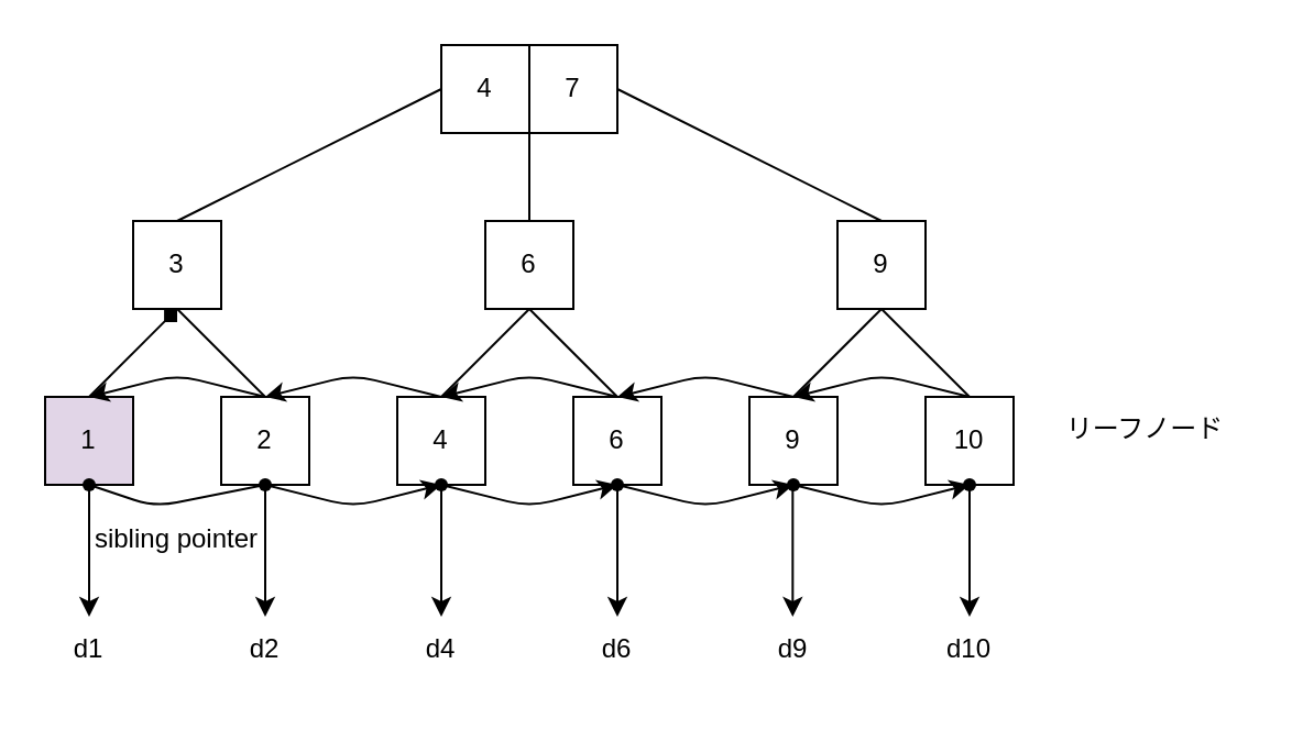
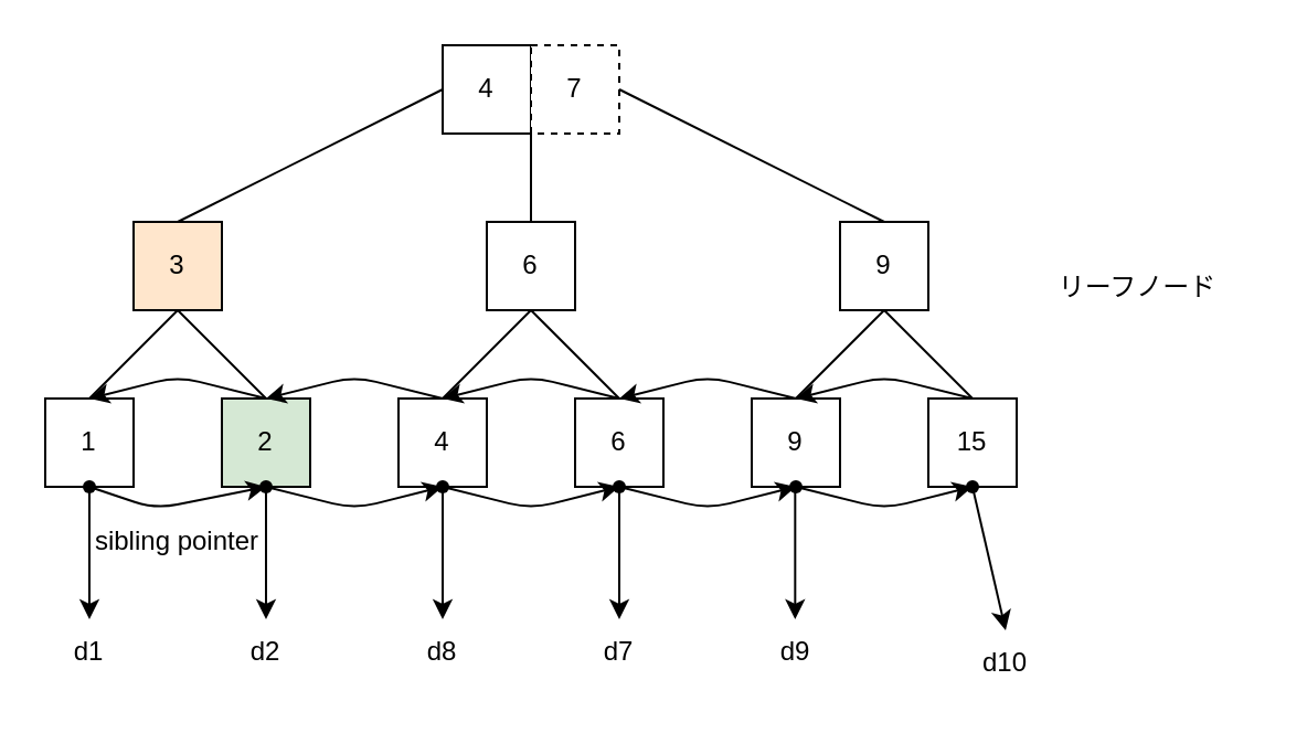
  <mxCell id="0" />
  <mxCell id="1" parent="0" />
  <mxCell id="2" value="4" style="whiteSpace=wrap;html=1;aspect=fixed;" vertex="1" parent="1"><mxGeometry x="200" y="20" width="40" height="40" as="geometry" /></mxCell>
- <mxCell id="3" value="7" style="whiteSpace=wrap;html=1;aspect=fixed;" vertex="1" parent="1"><mxGeometry x="240" y="20" width="40" height="40" as="geometry" /></mxCell>
- <mxCell id="4" value="3" style="whiteSpace=wrap;html=1;aspect=fixed;" vertex="1" parent="1"><mxGeometry x="60" y="100" width="40" height="40" as="geometry" /></mxCell>
+ <mxCell id="3" value="7" style="whiteSpace=wrap;html=1;aspect=fixed;dashed=1;" vertex="1" parent="1"><mxGeometry x="240" y="20" width="40" height="40" as="geometry" /></mxCell>
+ <mxCell id="4" value="3" style="whiteSpace=wrap;html=1;aspect=fixed;fillColor=#ffe6cc;" vertex="1" parent="1"><mxGeometry x="60" y="100" width="40" height="40" as="geometry" /></mxCell>
  <mxCell id="5" value="6" style="whiteSpace=wrap;html=1;aspect=fixed;" vertex="1" parent="1"><mxGeometry x="220" y="100" width="40" height="40" as="geometry" /></mxCell>
  <mxCell id="6" value="9" style="whiteSpace=wrap;html=1;aspect=fixed;" vertex="1" parent="1"><mxGeometry x="380" y="100" width="40" height="40" as="geometry" /></mxCell>
- <mxCell id="7" value="1" style="whiteSpace=wrap;html=1;aspect=fixed;fillColor=#e1d5e7;" vertex="1" parent="1"><mxGeometry x="20" y="180" width="40" height="40" as="geometry" /></mxCell>
- <mxCell id="8" value="2" style="whiteSpace=wrap;html=1;aspect=fixed;" vertex="1" parent="1"><mxGeometry x="100" y="180" width="40" height="40" as="geometry" /></mxCell>
+ <mxCell id="7" value="1" style="whiteSpace=wrap;html=1;aspect=fixed;" vertex="1" parent="1"><mxGeometry x="20" y="180" width="40" height="40" as="geometry" /></mxCell>
+ <mxCell id="8" value="2" style="whiteSpace=wrap;html=1;aspect=fixed;fillColor=#d5e8d4;" vertex="1" parent="1"><mxGeometry x="100" y="180" width="40" height="40" as="geometry" /></mxCell>
  <mxCell id="9" value="4" style="whiteSpace=wrap;html=1;aspect=fixed;" vertex="1" parent="1"><mxGeometry x="180" y="180" width="40" height="40" as="geometry" /></mxCell>
  <mxCell id="10" value="6" style="whiteSpace=wrap;html=1;aspect=fixed;" vertex="1" parent="1"><mxGeometry x="260" y="180" width="40" height="40" as="geometry" /></mxCell>
  <mxCell id="11" value="9" style="whiteSpace=wrap;html=1;aspect=fixed;" vertex="1" parent="1"><mxGeometry x="340" y="180" width="40" height="40" as="geometry" /></mxCell>
- <mxCell id="12" value="10" style="whiteSpace=wrap;html=1;aspect=fixed;" vertex="1" parent="1"><mxGeometry x="420" y="180" width="40" height="40" as="geometry" /></mxCell>
+ <mxCell id="12" value="15" style="whiteSpace=wrap;html=1;aspect=fixed;" vertex="1" parent="1"><mxGeometry x="420" y="180" width="40" height="40" as="geometry" /></mxCell>
  <mxCell id="13" value="" style="endArrow=none;html=1;exitX=0.5;exitY=0;exitDx=0;exitDy=0;" edge="1" parent="1" source="4"><mxGeometry width="50" height="50" relative="1" as="geometry"><mxPoint x="150" y="90" as="sourcePoint" /><mxPoint x="200" y="40" as="targetPoint" /></mxGeometry></mxCell>
  <mxCell id="14" value="" style="endArrow=none;html=1;exitX=0.5;exitY=0;exitDx=0;exitDy=0;entryX=1;entryY=0.5;entryDx=0;entryDy=0;" edge="1" parent="1" source="6" target="3"><mxGeometry width="50" height="50" relative="1" as="geometry"><mxPoint x="90" y="110" as="sourcePoint" /><mxPoint x="210" y="50" as="targetPoint" /></mxGeometry></mxCell>
  <mxCell id="15" value="" style="endArrow=none;html=1;exitX=0.5;exitY=0;exitDx=0;exitDy=0;entryX=1;entryY=1;entryDx=0;entryDy=0;" edge="1" parent="1" source="5" target="2"><mxGeometry width="50" height="50" relative="1" as="geometry"><mxPoint x="100" y="120" as="sourcePoint" /><mxPoint x="220" y="60" as="targetPoint" /></mxGeometry></mxCell>
- <mxCell id="16" value="" style="endArrow=diamond;html=1;exitX=0.5;exitY=0;exitDx=0;exitDy=0;entryX=0.5;entryY=1;entryDx=0;entryDy=0;" edge="1" parent="1" source="7" target="4"><mxGeometry width="50" height="50" relative="1" as="geometry"><mxPoint x="250" y="110" as="sourcePoint" /><mxPoint x="250" y="70" as="targetPoint" /></mxGeometry></mxCell>
+ <mxCell id="16" value="" style="endArrow=none;html=1;exitX=0.5;exitY=0;exitDx=0;exitDy=0;entryX=0.5;entryY=1;entryDx=0;entryDy=0;" edge="1" parent="1" source="7" target="4"><mxGeometry width="50" height="50" relative="1" as="geometry"><mxPoint x="250" y="110" as="sourcePoint" /><mxPoint x="250" y="70" as="targetPoint" /></mxGeometry></mxCell>
  <mxCell id="17" value="" style="endArrow=none;html=1;exitX=0.5;exitY=0;exitDx=0;exitDy=0;" edge="1" parent="1" source="8"><mxGeometry width="50" height="50" relative="1" as="geometry"><mxPoint x="50" y="190" as="sourcePoint" /><mxPoint x="80" y="140" as="targetPoint" /></mxGeometry></mxCell>
  <mxCell id="18" value="" style="endArrow=none;html=1;exitX=0.5;exitY=0;exitDx=0;exitDy=0;entryX=0.5;entryY=1;entryDx=0;entryDy=0;" edge="1" parent="1" source="12" target="6"><mxGeometry width="50" height="50" relative="1" as="geometry"><mxPoint x="550" y="170" as="sourcePoint" /><mxPoint x="510" y="130" as="targetPoint" /></mxGeometry></mxCell>
  <mxCell id="19" value="" style="endArrow=none;html=1;exitX=0.5;exitY=0;exitDx=0;exitDy=0;entryX=0.5;entryY=1;entryDx=0;entryDy=0;" edge="1" parent="1" source="11" target="6"><mxGeometry width="50" height="50" relative="1" as="geometry"><mxPoint x="410" y="200" as="sourcePoint" /><mxPoint x="370" y="160" as="targetPoint" /></mxGeometry></mxCell>
  <mxCell id="20" value="" style="endArrow=none;html=1;exitX=0.5;exitY=0;exitDx=0;exitDy=0;entryX=0.5;entryY=1;entryDx=0;entryDy=0;" edge="1" parent="1" target="5"><mxGeometry width="50" height="50" relative="1" as="geometry"><mxPoint x="200" y="180" as="sourcePoint" /><mxPoint x="160" y="140" as="targetPoint" /></mxGeometry></mxCell>
  <mxCell id="21" value="" style="endArrow=none;html=1;exitX=0.5;exitY=0;exitDx=0;exitDy=0;" edge="1" parent="1"><mxGeometry width="50" height="50" relative="1" as="geometry"><mxPoint x="280" y="180" as="sourcePoint" /><mxPoint x="240" y="140" as="targetPoint" /></mxGeometry></mxCell>
- <mxCell id="22" value="リーフノード" style="text;html=1;strokeColor=none;fillColor=none;align=center;verticalAlign=middle;whiteSpace=wrap;rounded=0;" vertex="1" parent="1"><mxGeometry x="470" y="180" width="100" height="30" as="geometry" /></mxCell>
- <mxCell id="23" value="" style="endArrow=none;html=1;exitX=0.5;exitY=1;exitDx=0;exitDy=0;entryX=0.5;entryY=1;entryDx=0;entryDy=0;" edge="1" parent="1" source="7" target="8"><mxGeometry width="50" height="50" relative="1" as="geometry"><mxPoint x="55" y="280" as="sourcePoint" /><mxPoint x="105" y="230" as="targetPoint" /><Array as="points"><mxPoint x="70" y="230" /></Array></mxGeometry></mxCell>
+ <mxCell id="22" value="リーフノード" style="text;html=1;strokeColor=none;fillColor=none;align=center;verticalAlign=middle;whiteSpace=wrap;rounded=0;" vertex="1" parent="1"><mxGeometry x="465" y="115" width="100" height="30" as="geometry" /></mxCell>
+ <mxCell id="23" value="" style="endArrow=classic;html=1;exitX=0.5;exitY=1;exitDx=0;exitDy=0;entryX=0.5;entryY=1;entryDx=0;entryDy=0;" edge="1" parent="1" source="7" target="8"><mxGeometry width="50" height="50" relative="1" as="geometry"><mxPoint x="55" y="280" as="sourcePoint" /><mxPoint x="105" y="230" as="targetPoint" /><Array as="points"><mxPoint x="70" y="230" /></Array></mxGeometry></mxCell>
  <mxCell id="24" value="" style="endArrow=classic;html=1;exitDx=0;exitDy=0;entryX=0.5;entryY=1;entryDx=0;entryDy=0;startArrow=none;" edge="1" parent="1" source="39"><mxGeometry width="50" height="50" relative="1" as="geometry"><mxPoint x="200" y="220" as="sourcePoint" /><mxPoint x="280" y="220" as="targetPoint" /><Array as="points"><mxPoint x="240" y="230" /></Array></mxGeometry></mxCell>
  <mxCell id="25" value="" style="endArrow=classic;html=1;exitX=0.5;exitY=1;exitDx=0;exitDy=0;entryX=0.5;entryY=1;entryDx=0;entryDy=0;" edge="1" parent="1"><mxGeometry width="50" height="50" relative="1" as="geometry"><mxPoint x="360" y="220" as="sourcePoint" /><mxPoint x="440" y="220" as="targetPoint" /><Array as="points"><mxPoint x="400" y="230" /></Array></mxGeometry></mxCell>
  <mxCell id="26" value="" style="endArrow=classic;html=1;exitX=0.5;exitY=1;exitDx=0;exitDy=0;entryX=0.5;entryY=1;entryDx=0;entryDy=0;" edge="1" parent="1"><mxGeometry width="50" height="50" relative="1" as="geometry"><mxPoint x="280" y="220" as="sourcePoint" /><mxPoint x="360" y="220" as="targetPoint" /><Array as="points"><mxPoint x="320" y="230" /></Array></mxGeometry></mxCell>
  <mxCell id="27" value="" style="endArrow=classic;html=1;exitDx=0;exitDy=0;entryX=0.5;entryY=1;entryDx=0;entryDy=0;startArrow=none;" edge="1" parent="1" source="37"><mxGeometry width="50" height="50" relative="1" as="geometry"><mxPoint x="120" y="220" as="sourcePoint" /><mxPoint x="200" y="220" as="targetPoint" /><Array as="points"><mxPoint x="160" y="230" /></Array></mxGeometry></mxCell>
  <mxCell id="28" value="" style="endArrow=classic;html=1;" edge="1" parent="1"><mxGeometry width="50" height="50" relative="1" as="geometry"><mxPoint x="120" y="180" as="sourcePoint" /><mxPoint x="40" y="180" as="targetPoint" /><Array as="points"><mxPoint x="80" y="170" /></Array></mxGeometry></mxCell>
  <mxCell id="29" value="" style="endArrow=classic;html=1;" edge="1" parent="1"><mxGeometry width="50" height="50" relative="1" as="geometry"><mxPoint x="200" y="180" as="sourcePoint" /><mxPoint x="120" y="180" as="targetPoint" /><Array as="points"><mxPoint x="160" y="170" /></Array></mxGeometry></mxCell>
  <mxCell id="30" value="" style="endArrow=classic;html=1;" edge="1" parent="1"><mxGeometry width="50" height="50" relative="1" as="geometry"><mxPoint x="280" y="180" as="sourcePoint" /><mxPoint x="200" y="180" as="targetPoint" /><Array as="points"><mxPoint x="240" y="170" /></Array></mxGeometry></mxCell>
  <mxCell id="31" value="" style="endArrow=classic;html=1;" edge="1" parent="1"><mxGeometry width="50" height="50" relative="1" as="geometry"><mxPoint x="360" y="180" as="sourcePoint" /><mxPoint x="280" y="180" as="targetPoint" /><Array as="points"><mxPoint x="320" y="170" /></Array></mxGeometry></mxCell>
  <mxCell id="32" value="" style="endArrow=classic;html=1;" edge="1" parent="1"><mxGeometry width="50" height="50" relative="1" as="geometry"><mxPoint x="440" y="180" as="sourcePoint" /><mxPoint x="360" y="180" as="targetPoint" /><Array as="points"><mxPoint x="400" y="170" /></Array></mxGeometry></mxCell>
  <mxCell id="33" value="" style="shape=waypoint;sketch=0;fillStyle=solid;size=6;pointerEvents=1;points=[];fillColor=none;resizable=0;rotatable=0;perimeter=centerPerimeter;snapToPoint=1;" vertex="1" parent="1"><mxGeometry x="30" y="210" width="20" height="20" as="geometry" /></mxCell>
  <mxCell id="34" value="" style="endArrow=classic;html=1;" edge="1" parent="1" source="33"><mxGeometry width="50" height="50" relative="1" as="geometry"><mxPoint x="60" y="310" as="sourcePoint" /><mxPoint x="40" y="280" as="targetPoint" /></mxGeometry></mxCell>
  <mxCell id="35" value="sibling pointer" style="text;html=1;strokeColor=none;fillColor=none;align=center;verticalAlign=middle;whiteSpace=wrap;rounded=0;" vertex="1" parent="1"><mxGeometry x="40" y="230" width="80" height="30" as="geometry" /></mxCell>
  <mxCell id="36" value="" style="endArrow=none;html=1;exitX=0.5;exitY=1;exitDx=0;exitDy=0;entryDx=0;entryDy=0;" edge="1" parent="1" target="37"><mxGeometry width="50" height="50" relative="1" as="geometry"><mxPoint x="120" y="220" as="sourcePoint" /><mxPoint x="200" y="220" as="targetPoint" /><Array as="points" /></mxGeometry></mxCell>
  <mxCell id="37" value="" style="shape=waypoint;sketch=0;fillStyle=solid;size=6;pointerEvents=1;points=[];fillColor=none;resizable=0;rotatable=0;perimeter=centerPerimeter;snapToPoint=1;" vertex="1" parent="1"><mxGeometry x="110" y="210" width="20" height="20" as="geometry" /></mxCell>
  <mxCell id="38" value="" style="endArrow=none;html=1;exitX=0.5;exitY=1;exitDx=0;exitDy=0;entryDx=0;entryDy=0;" edge="1" parent="1" target="39"><mxGeometry width="50" height="50" relative="1" as="geometry"><mxPoint x="200" y="220" as="sourcePoint" /><mxPoint x="280" y="220" as="targetPoint" /><Array as="points" /></mxGeometry></mxCell>
  <mxCell id="39" value="" style="shape=waypoint;sketch=0;fillStyle=solid;size=6;pointerEvents=1;points=[];fillColor=none;resizable=0;rotatable=0;perimeter=centerPerimeter;snapToPoint=1;" vertex="1" parent="1"><mxGeometry x="190" y="210" width="20" height="20" as="geometry" /></mxCell>
  <mxCell id="40" value="" style="shape=waypoint;sketch=0;fillStyle=solid;size=6;pointerEvents=1;points=[];fillColor=none;resizable=0;rotatable=0;perimeter=centerPerimeter;snapToPoint=1;" vertex="1" parent="1"><mxGeometry x="350" y="210" width="20" height="20" as="geometry" /></mxCell>
  <mxCell id="41" value="" style="shape=waypoint;sketch=0;fillStyle=solid;size=6;pointerEvents=1;points=[];fillColor=none;resizable=0;rotatable=0;perimeter=centerPerimeter;snapToPoint=1;" vertex="1" parent="1"><mxGeometry x="270" y="210" width="20" height="20" as="geometry" /></mxCell>
  <mxCell id="42" value="" style="shape=waypoint;sketch=0;fillStyle=solid;size=6;pointerEvents=1;points=[];fillColor=none;resizable=0;rotatable=0;perimeter=centerPerimeter;snapToPoint=1;" vertex="1" parent="1"><mxGeometry x="430" y="210" width="20" height="20" as="geometry" /></mxCell>
  <mxCell id="43" value="" style="endArrow=classic;html=1;exitX=0.44;exitY=0.66;exitDx=0;exitDy=0;exitPerimeter=0;" edge="1" parent="1" source="39"><mxGeometry width="50" height="50" relative="1" as="geometry"><mxPoint x="200" y="240" as="sourcePoint" /><mxPoint x="200" y="280" as="targetPoint" /></mxGeometry></mxCell>
  <mxCell id="44" value="" style="endArrow=classic;html=1;" edge="1" parent="1"><mxGeometry width="50" height="50" relative="1" as="geometry"><mxPoint x="280" y="220" as="sourcePoint" /><mxPoint x="280" y="280" as="targetPoint" /></mxGeometry></mxCell>
  <mxCell id="45" value="" style="endArrow=classic;html=1;" edge="1" parent="1"><mxGeometry width="50" height="50" relative="1" as="geometry"><mxPoint x="359.66" y="220" as="sourcePoint" /><mxPoint x="359.66" y="280" as="targetPoint" /></mxGeometry></mxCell>
  <mxCell id="46" value="" style="endArrow=classic;html=1;entryX=0.5;entryY=0;entryDx=0;entryDy=0;" edge="1" parent="1" source="42" target="53"><mxGeometry width="50" height="50" relative="1" as="geometry"><mxPoint x="449.66" y="220" as="sourcePoint" /><mxPoint x="449.66" y="280" as="targetPoint" /></mxGeometry></mxCell>
  <mxCell id="47" value="" style="endArrow=classic;html=1;" edge="1" parent="1"><mxGeometry width="50" height="50" relative="1" as="geometry"><mxPoint x="120" y="220" as="sourcePoint" /><mxPoint x="120" y="280" as="targetPoint" /></mxGeometry></mxCell>
  <mxCell id="48" value="d1" style="text;html=1;strokeColor=none;fillColor=none;align=center;verticalAlign=middle;whiteSpace=wrap;rounded=0;" vertex="1" parent="1"><mxGeometry x="20" y="280" width="40" height="30" as="geometry" /></mxCell>
  <mxCell id="49" value="d9" style="text;html=1;strokeColor=none;fillColor=none;align=center;verticalAlign=middle;whiteSpace=wrap;rounded=0;" vertex="1" parent="1"><mxGeometry x="340" y="280" width="40" height="30" as="geometry" /></mxCell>
- <mxCell id="50" value="d6" style="text;html=1;strokeColor=none;fillColor=none;align=center;verticalAlign=middle;whiteSpace=wrap;rounded=0;" vertex="1" parent="1"><mxGeometry x="260" y="280" width="40" height="30" as="geometry" /></mxCell>
+ <mxCell id="50" value="d7" style="text;html=1;strokeColor=none;fillColor=none;align=center;verticalAlign=middle;whiteSpace=wrap;rounded=0;" vertex="1" parent="1"><mxGeometry x="260" y="280" width="40" height="30" as="geometry" /></mxCell>
  <mxCell id="51" value="d2" style="text;html=1;strokeColor=none;fillColor=none;align=center;verticalAlign=middle;whiteSpace=wrap;rounded=0;" vertex="1" parent="1"><mxGeometry x="100" y="280" width="40" height="30" as="geometry" /></mxCell>
- <mxCell id="52" value="d4" style="text;html=1;strokeColor=none;fillColor=none;align=center;verticalAlign=middle;whiteSpace=wrap;rounded=0;" vertex="1" parent="1"><mxGeometry x="180" y="280" width="40" height="30" as="geometry" /></mxCell>
- <mxCell id="53" value="d10" style="text;html=1;strokeColor=none;fillColor=none;align=center;verticalAlign=middle;whiteSpace=wrap;rounded=0;" vertex="1" parent="1"><mxGeometry x="420" y="280" width="40" height="30" as="geometry" /></mxCell>
+ <mxCell id="52" value="d8" style="text;html=1;strokeColor=none;fillColor=none;align=center;verticalAlign=middle;whiteSpace=wrap;rounded=0;" vertex="1" parent="1"><mxGeometry x="180" y="280" width="40" height="30" as="geometry" /></mxCell>
+ <mxCell id="53" value="d10" style="text;html=1;strokeColor=none;fillColor=none;align=center;verticalAlign=middle;whiteSpace=wrap;rounded=0;" vertex="1" parent="1"><mxGeometry x="435" y="285" width="40" height="30" as="geometry" /></mxCell>
